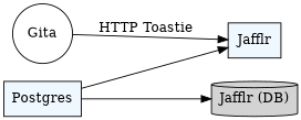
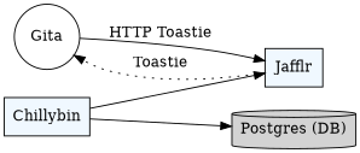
  digraph {
    fontname="DejaVu Serif"
    fontsize=24
    labelloc=t
    rankdir=LR
    node [fontname="DejaVu Serif" shape=box style=filled]
    edge [fontname="DejaVu Serif"]
    Gita [shape=circle style=""]
    n2 [fillcolor=aliceblue label=Jafflr]
-   n3 [fillcolor=aliceblue label=Postgres]
-   n4 [illcolor="#fee8e7" label="Jafflr (DB)" shape=cylinder]
+   n3 [fillcolor=aliceblue label=Chillybin]
+   n4 [illcolor="#fee8e7" label="Postgres (DB)" shape=cylinder]
    Gita -> n2 [label="HTTP Toastie"]
+   n2 -> Gita [label=Toastie style=dotted]
    n3 -> n2
    n3 -> n4
  }
